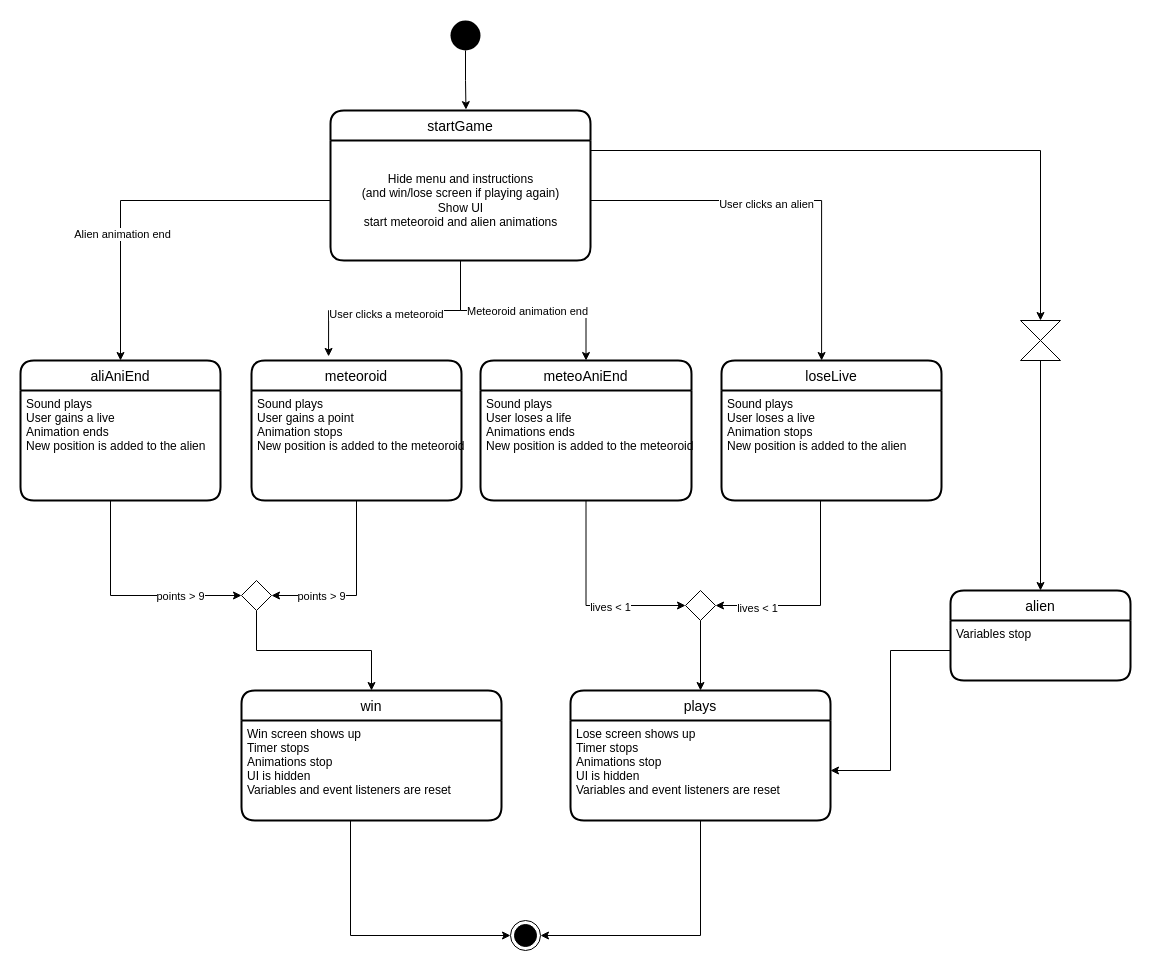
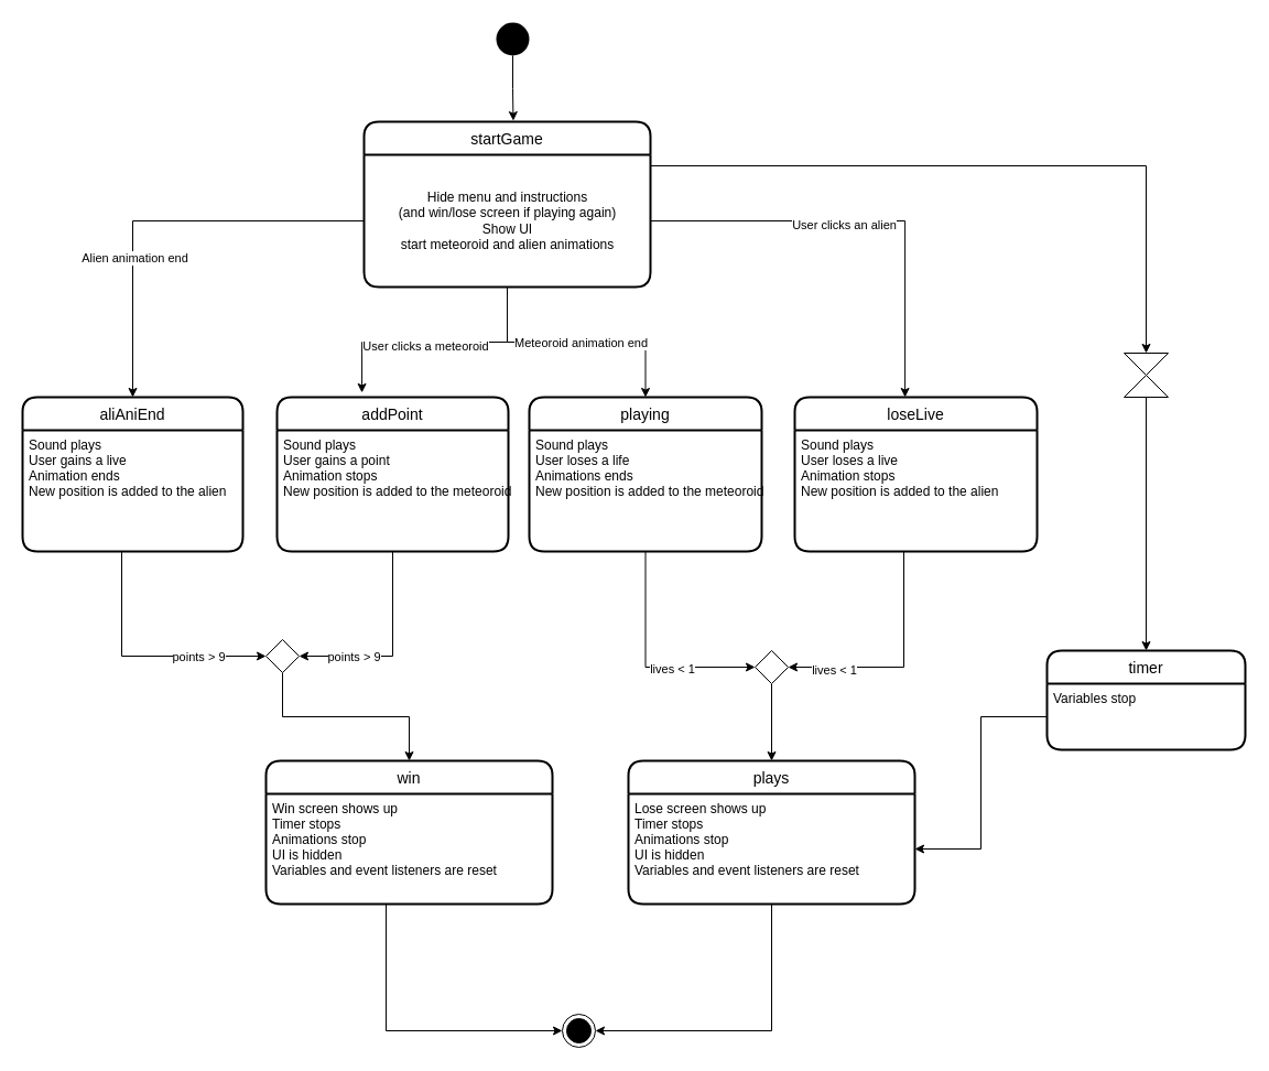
  <mxCell id="0" />
  <mxCell id="1" parent="0" />
  <mxCell id="2" style="edgeStyle=orthogonalEdgeStyle;rounded=0;orthogonalLoop=1;jettySize=auto;html=1;entryX=0.521;entryY=-0.006;entryDx=0;entryDy=0;entryPerimeter=0;" edge="1" parent="1" source="3" target="4"><mxGeometry relative="1" as="geometry" /></mxCell>
  <mxCell id="3" value="" style="ellipse;fillColor=#000000;strokeColor=none;" vertex="1" parent="1"><mxGeometry x="450" y="20" width="30" height="30" as="geometry" /></mxCell>
  <mxCell id="4" value="startGame" style="swimlane;childLayout=stackLayout;horizontal=1;startSize=30;horizontalStack=0;rounded=1;fontSize=14;fontStyle=0;strokeWidth=2;resizeParent=0;resizeLast=1;shadow=0;dashed=0;align=center;" vertex="1" parent="1"><mxGeometry x="330" y="110" width="260" height="150" as="geometry" /></mxCell>
  <mxCell id="5" value="Hide menu and instructions&lt;br&gt;(and win/lose screen if playing again)&lt;br&gt;Show UI&lt;br&gt;start meteoroid and alien animations" style="text;html=1;align=center;verticalAlign=middle;resizable=0;points=[];autosize=1;strokeColor=none;" vertex="1" parent="4"><mxGeometry y="30" width="260" height="120" as="geometry" /></mxCell>
- <mxCell id="6" value="meteoroid" style="swimlane;childLayout=stackLayout;horizontal=1;startSize=30;horizontalStack=0;rounded=1;fontSize=14;fontStyle=0;strokeWidth=2;resizeParent=0;resizeLast=1;shadow=0;dashed=0;align=center;" vertex="1" parent="1"><mxGeometry x="251" y="360" width="210" height="140" as="geometry" /></mxCell>
+ <mxCell id="6" value="addPoint" style="swimlane;childLayout=stackLayout;horizontal=1;startSize=30;horizontalStack=0;rounded=1;fontSize=14;fontStyle=0;strokeWidth=2;resizeParent=0;resizeLast=1;shadow=0;dashed=0;align=center;" vertex="1" parent="1"><mxGeometry x="251" y="360" width="210" height="140" as="geometry" /></mxCell>
  <mxCell id="7" value="Sound plays&#10;User gains a point&#10;Animation stops &#10;New position is added to the meteoroid" style="align=left;strokeColor=none;fillColor=none;spacingLeft=4;fontSize=12;verticalAlign=top;resizable=0;rotatable=0;part=1;rounded=0;" vertex="1" parent="6"><mxGeometry y="30" width="210" height="110" as="geometry" /></mxCell>
  <mxCell id="8" style="edgeStyle=orthogonalEdgeStyle;rounded=0;orthogonalLoop=1;jettySize=auto;html=1;entryX=0.367;entryY=-0.029;entryDx=0;entryDy=0;entryPerimeter=0;" edge="1" parent="1" source="5" target="6"><mxGeometry relative="1" as="geometry" /></mxCell>
  <mxCell id="9" value="User clicks a meteoroid" style="edgeLabel;html=1;align=center;verticalAlign=middle;resizable=0;points=[];" vertex="1" connectable="0" parent="8"><mxGeometry x="0.093" y="3" relative="1" as="geometry"><mxPoint as="offset" /></mxGeometry></mxCell>
- <mxCell id="10" value="meteoAniEnd" style="swimlane;childLayout=stackLayout;horizontal=1;startSize=30;horizontalStack=0;rounded=1;fontSize=14;fontStyle=0;strokeWidth=2;resizeParent=0;resizeLast=1;shadow=0;dashed=0;align=center;" vertex="1" parent="1"><mxGeometry x="480" y="360" width="211" height="140" as="geometry" /></mxCell>
+ <mxCell id="10" value="playing" style="swimlane;childLayout=stackLayout;horizontal=1;startSize=30;horizontalStack=0;rounded=1;fontSize=14;fontStyle=0;strokeWidth=2;resizeParent=0;resizeLast=1;shadow=0;dashed=0;align=center;" vertex="1" parent="1"><mxGeometry x="480" y="360" width="211" height="140" as="geometry" /></mxCell>
  <mxCell id="11" value="Sound plays&#10;User loses a life&#10;Animations ends&#10;New position is added to the meteoroid" style="align=left;strokeColor=none;fillColor=none;spacingLeft=4;fontSize=12;verticalAlign=top;resizable=0;rotatable=0;part=1;rounded=0;" vertex="1" parent="10"><mxGeometry y="30" width="211" height="110" as="geometry" /></mxCell>
  <mxCell id="12" style="edgeStyle=orthogonalEdgeStyle;rounded=0;orthogonalLoop=1;jettySize=auto;html=1;entryX=0;entryY=0.5;entryDx=0;entryDy=0;" edge="1" parent="1" source="14" target="41"><mxGeometry relative="1" as="geometry"><Array as="points"><mxPoint x="110" y="595" /></Array></mxGeometry></mxCell>
  <mxCell id="13" value="points &amp;gt; 9" style="edgeLabel;html=1;align=center;verticalAlign=middle;resizable=0;points=[];" vertex="1" connectable="0" parent="12"><mxGeometry x="0.455" relative="1" as="geometry"><mxPoint as="offset" /></mxGeometry></mxCell>
  <mxCell id="14" value="aliAniEnd" style="swimlane;childLayout=stackLayout;horizontal=1;startSize=30;horizontalStack=0;rounded=1;fontSize=14;fontStyle=0;strokeWidth=2;resizeParent=0;resizeLast=1;shadow=0;dashed=0;align=center;" vertex="1" parent="1"><mxGeometry x="20" y="360" width="200" height="140" as="geometry" /></mxCell>
  <mxCell id="15" value="Sound plays&#10;User gains a live&#10;Animation ends&#10;New position is added to the alien" style="align=left;strokeColor=none;fillColor=none;spacingLeft=4;fontSize=12;verticalAlign=top;resizable=0;rotatable=0;part=1;rounded=0;" vertex="1" parent="14"><mxGeometry y="30" width="200" height="110" as="geometry" /></mxCell>
  <mxCell id="16" value="loseLive" style="swimlane;childLayout=stackLayout;horizontal=1;startSize=30;horizontalStack=0;rounded=1;fontSize=14;fontStyle=0;strokeWidth=2;resizeParent=0;resizeLast=1;shadow=0;dashed=0;align=center;" vertex="1" parent="1"><mxGeometry x="721" y="360" width="220" height="140" as="geometry" /></mxCell>
  <mxCell id="17" value="Sound plays&#10;User loses a live&#10;Animation stops&#10;New position is added to the alien" style="align=left;strokeColor=none;fillColor=none;spacingLeft=4;fontSize=12;verticalAlign=top;resizable=0;rotatable=0;part=1;rounded=0;" vertex="1" parent="16"><mxGeometry y="30" width="220" height="110" as="geometry" /></mxCell>
  <mxCell id="18" style="edgeStyle=orthogonalEdgeStyle;rounded=0;orthogonalLoop=1;jettySize=auto;html=1;" edge="1" parent="1" source="5" target="10"><mxGeometry relative="1" as="geometry" /></mxCell>
  <mxCell id="19" value="Meteoroid animation end" style="edgeLabel;html=1;align=center;verticalAlign=middle;resizable=0;points=[];" vertex="1" connectable="0" parent="18"><mxGeometry x="0.025" relative="1" as="geometry"><mxPoint as="offset" /></mxGeometry></mxCell>
  <mxCell id="20" style="edgeStyle=orthogonalEdgeStyle;rounded=0;orthogonalLoop=1;jettySize=auto;html=1;" edge="1" parent="1" source="5" target="14"><mxGeometry relative="1" as="geometry" /></mxCell>
  <mxCell id="21" value="Alien animation end" style="edgeLabel;html=1;align=center;verticalAlign=middle;resizable=0;points=[];" vertex="1" connectable="0" parent="20"><mxGeometry x="0.311" y="1" relative="1" as="geometry"><mxPoint as="offset" /></mxGeometry></mxCell>
  <mxCell id="22" style="edgeStyle=orthogonalEdgeStyle;rounded=0;orthogonalLoop=1;jettySize=auto;html=1;entryX=0.455;entryY=0;entryDx=0;entryDy=0;entryPerimeter=0;" edge="1" parent="1" source="5" target="16"><mxGeometry relative="1" as="geometry" /></mxCell>
  <mxCell id="23" value="User clicks an alien" style="edgeLabel;html=1;align=center;verticalAlign=middle;resizable=0;points=[];" vertex="1" connectable="0" parent="22"><mxGeometry x="-0.103" y="-3" relative="1" as="geometry"><mxPoint as="offset" /></mxGeometry></mxCell>
- <mxCell id="24" value="alien" style="swimlane;childLayout=stackLayout;horizontal=1;startSize=30;horizontalStack=0;rounded=1;fontSize=14;fontStyle=0;strokeWidth=2;resizeParent=0;resizeLast=1;shadow=0;dashed=0;align=center;" vertex="1" parent="1"><mxGeometry x="950" y="590" width="180" height="90" as="geometry" /></mxCell>
+ <mxCell id="24" value="timer" style="swimlane;childLayout=stackLayout;horizontal=1;startSize=30;horizontalStack=0;rounded=1;fontSize=14;fontStyle=0;strokeWidth=2;resizeParent=0;resizeLast=1;shadow=0;dashed=0;align=center;" vertex="1" parent="1"><mxGeometry x="950" y="590" width="180" height="90" as="geometry" /></mxCell>
  <mxCell id="25" value="Variables stop&#10;" style="align=left;strokeColor=none;fillColor=none;spacingLeft=4;fontSize=12;verticalAlign=top;resizable=0;rotatable=0;part=1;rounded=0;" vertex="1" parent="24"><mxGeometry y="30" width="180" height="60" as="geometry" /></mxCell>
  <mxCell id="26" style="edgeStyle=orthogonalEdgeStyle;rounded=0;orthogonalLoop=1;jettySize=auto;html=1;entryX=0.5;entryY=0;entryDx=0;entryDy=0;" edge="1" parent="1" source="27" target="24"><mxGeometry relative="1" as="geometry" /></mxCell>
  <mxCell id="27" value="" style="shape=collate;whiteSpace=wrap;html=1;align=left;" vertex="1" parent="1"><mxGeometry x="1020" y="320" width="40" height="40" as="geometry" /></mxCell>
  <mxCell id="28" style="edgeStyle=orthogonalEdgeStyle;rounded=0;orthogonalLoop=1;jettySize=auto;html=1;entryX=0.5;entryY=0;entryDx=0;entryDy=0;" edge="1" parent="1" source="5" target="27"><mxGeometry relative="1" as="geometry"><Array as="points"><mxPoint x="1040" y="150" /></Array></mxGeometry></mxCell>
  <mxCell id="29" value="plays" style="swimlane;childLayout=stackLayout;horizontal=1;startSize=30;horizontalStack=0;rounded=1;fontSize=14;fontStyle=0;strokeWidth=2;resizeParent=0;resizeLast=1;shadow=0;dashed=0;align=center;" vertex="1" parent="1"><mxGeometry x="570" y="690" width="260" height="130" as="geometry" /></mxCell>
  <mxCell id="30" value="Lose screen shows up&#10;Timer stops&#10;Animations stop&#10;UI is hidden&#10;Variables and event listeners are reset" style="align=left;strokeColor=none;fillColor=none;spacingLeft=4;fontSize=12;verticalAlign=top;resizable=0;rotatable=0;part=1;rounded=0;" vertex="1" parent="29"><mxGeometry y="30" width="260" height="100" as="geometry" /></mxCell>
  <mxCell id="31" style="edgeStyle=orthogonalEdgeStyle;rounded=0;orthogonalLoop=1;jettySize=auto;html=1;entryX=1;entryY=0.5;entryDx=0;entryDy=0;" edge="1" parent="1" source="25" target="30"><mxGeometry relative="1" as="geometry" /></mxCell>
  <mxCell id="32" value="win" style="swimlane;childLayout=stackLayout;horizontal=1;startSize=30;horizontalStack=0;rounded=1;fontSize=14;fontStyle=0;strokeWidth=2;resizeParent=0;resizeLast=1;shadow=0;dashed=0;align=center;" vertex="1" parent="1"><mxGeometry x="241" y="690" width="260" height="130" as="geometry" /></mxCell>
  <mxCell id="33" value="Win screen shows up&#10;Timer stops&#10;Animations stop&#10;UI is hidden&#10;Variables and event listeners are reset" style="align=left;strokeColor=none;fillColor=none;spacingLeft=4;fontSize=12;verticalAlign=top;resizable=0;rotatable=0;part=1;rounded=0;" vertex="1" parent="32"><mxGeometry y="30" width="260" height="100" as="geometry" /></mxCell>
  <mxCell id="34" style="edgeStyle=orthogonalEdgeStyle;rounded=0;orthogonalLoop=1;jettySize=auto;html=1;entryX=0.5;entryY=0;entryDx=0;entryDy=0;" edge="1" parent="1" source="35" target="29"><mxGeometry relative="1" as="geometry" /></mxCell>
  <mxCell id="35" value="" style="rhombus;align=left;" vertex="1" parent="1"><mxGeometry x="685" y="590" width="30" height="30" as="geometry" /></mxCell>
  <mxCell id="36" style="edgeStyle=orthogonalEdgeStyle;rounded=0;orthogonalLoop=1;jettySize=auto;html=1;entryX=1;entryY=0.5;entryDx=0;entryDy=0;" edge="1" parent="1" source="17" target="35"><mxGeometry relative="1" as="geometry"><mxPoint x="710" y="580" as="targetPoint" /><Array as="points"><mxPoint x="820" y="605" /></Array></mxGeometry></mxCell>
  <mxCell id="37" value="lives &amp;lt; 1" style="edgeLabel;html=1;align=center;verticalAlign=middle;resizable=0;points=[];" vertex="1" connectable="0" parent="36"><mxGeometry x="0.606" y="2" relative="1" as="geometry"><mxPoint as="offset" /></mxGeometry></mxCell>
  <mxCell id="38" style="edgeStyle=orthogonalEdgeStyle;rounded=0;orthogonalLoop=1;jettySize=auto;html=1;entryX=0;entryY=0.5;entryDx=0;entryDy=0;" edge="1" parent="1" source="11" target="35"><mxGeometry relative="1" as="geometry" /></mxCell>
  <mxCell id="39" value="lives &amp;lt; 1" style="edgeLabel;html=1;align=center;verticalAlign=middle;resizable=0;points=[];" vertex="1" connectable="0" parent="38"><mxGeometry x="0.263" y="-2" relative="1" as="geometry"><mxPoint y="-1" as="offset" /></mxGeometry></mxCell>
  <mxCell id="40" style="edgeStyle=orthogonalEdgeStyle;rounded=0;orthogonalLoop=1;jettySize=auto;html=1;entryX=0.5;entryY=0;entryDx=0;entryDy=0;" edge="1" parent="1" source="41" target="32"><mxGeometry relative="1" as="geometry" /></mxCell>
  <mxCell id="41" value="" style="rhombus;align=left;" vertex="1" parent="1"><mxGeometry x="241" y="580" width="30" height="30" as="geometry" /></mxCell>
  <mxCell id="42" style="edgeStyle=orthogonalEdgeStyle;rounded=0;orthogonalLoop=1;jettySize=auto;html=1;entryX=1;entryY=0.5;entryDx=0;entryDy=0;" edge="1" parent="1" source="7" target="41"><mxGeometry relative="1" as="geometry" /></mxCell>
  <mxCell id="43" value="points &amp;gt; 9" style="edgeLabel;html=1;align=center;verticalAlign=middle;resizable=0;points=[];" vertex="1" connectable="0" parent="42"><mxGeometry x="0.669" relative="1" as="geometry"><mxPoint x="19" as="offset" /></mxGeometry></mxCell>
  <mxCell id="44" value="" style="ellipse;html=1;shape=endState;fillColor=#000000;strokeColor=#000000;align=left;" vertex="1" parent="1"><mxGeometry x="510" y="920" width="30" height="30" as="geometry" /></mxCell>
  <mxCell id="45" style="edgeStyle=orthogonalEdgeStyle;rounded=0;orthogonalLoop=1;jettySize=auto;html=1;entryX=0;entryY=0.5;entryDx=0;entryDy=0;" edge="1" parent="1" source="33" target="44"><mxGeometry relative="1" as="geometry"><Array as="points"><mxPoint x="350" y="935" /></Array></mxGeometry></mxCell>
  <mxCell id="46" style="edgeStyle=orthogonalEdgeStyle;rounded=0;orthogonalLoop=1;jettySize=auto;html=1;entryX=1;entryY=0.5;entryDx=0;entryDy=0;" edge="1" parent="1" source="30" target="44"><mxGeometry relative="1" as="geometry"><Array as="points"><mxPoint x="700" y="935" /></Array></mxGeometry></mxCell>
